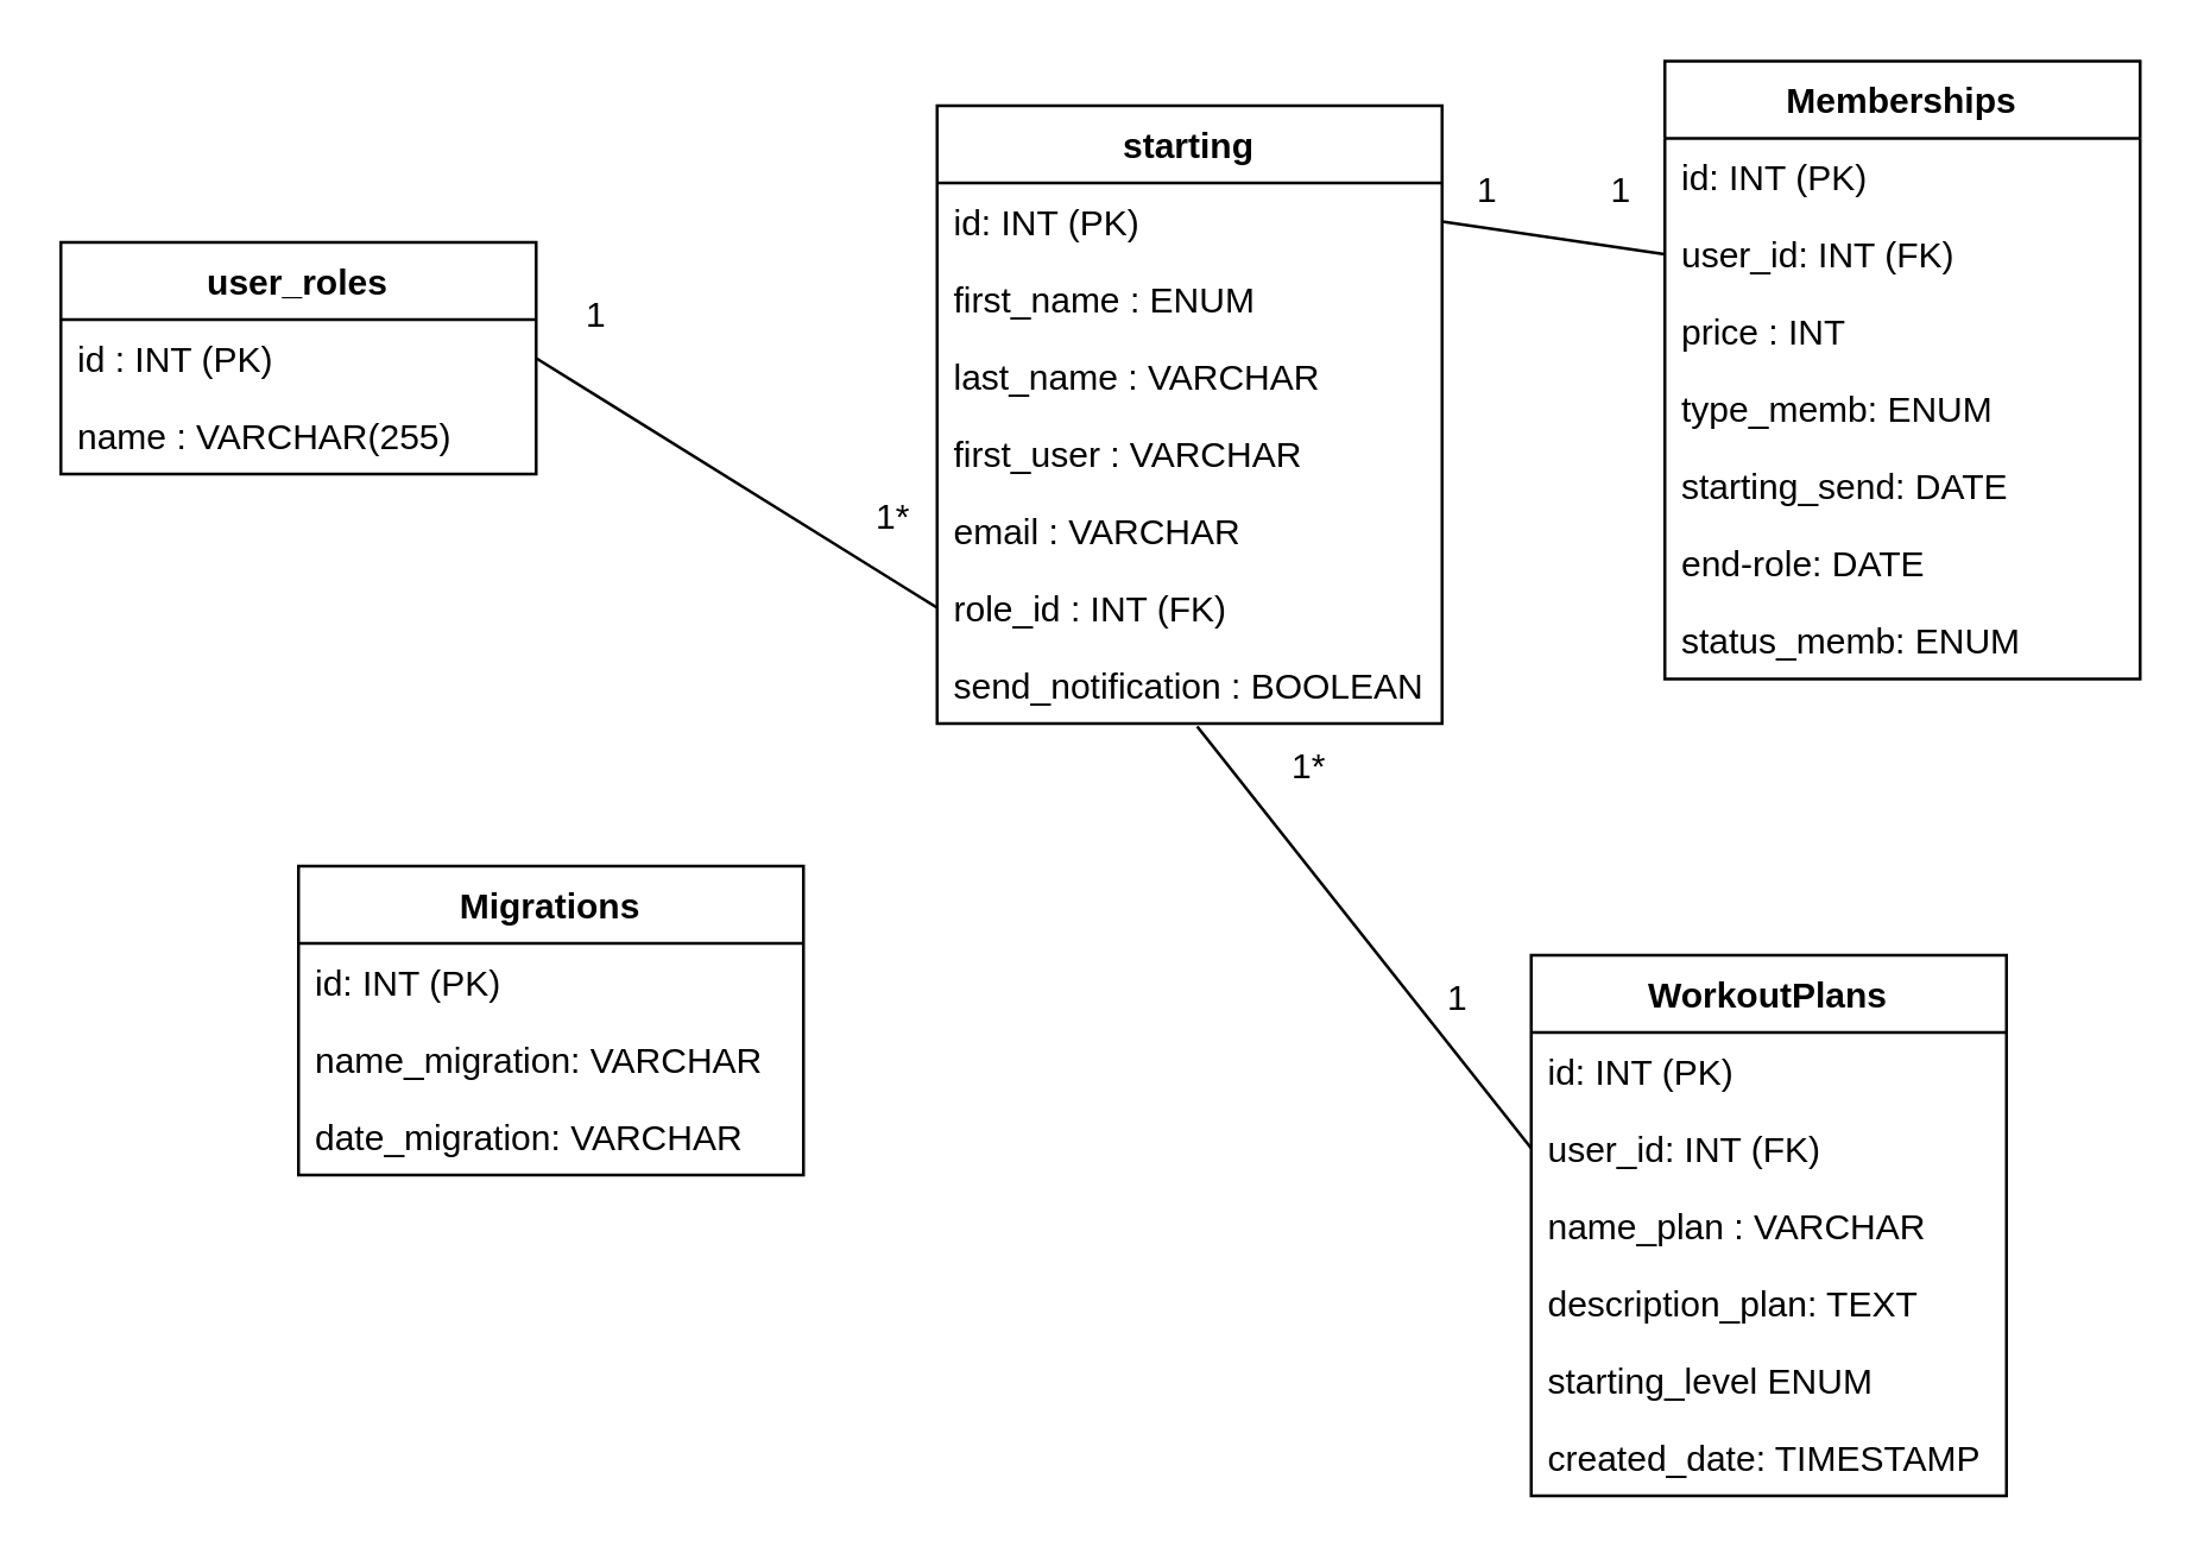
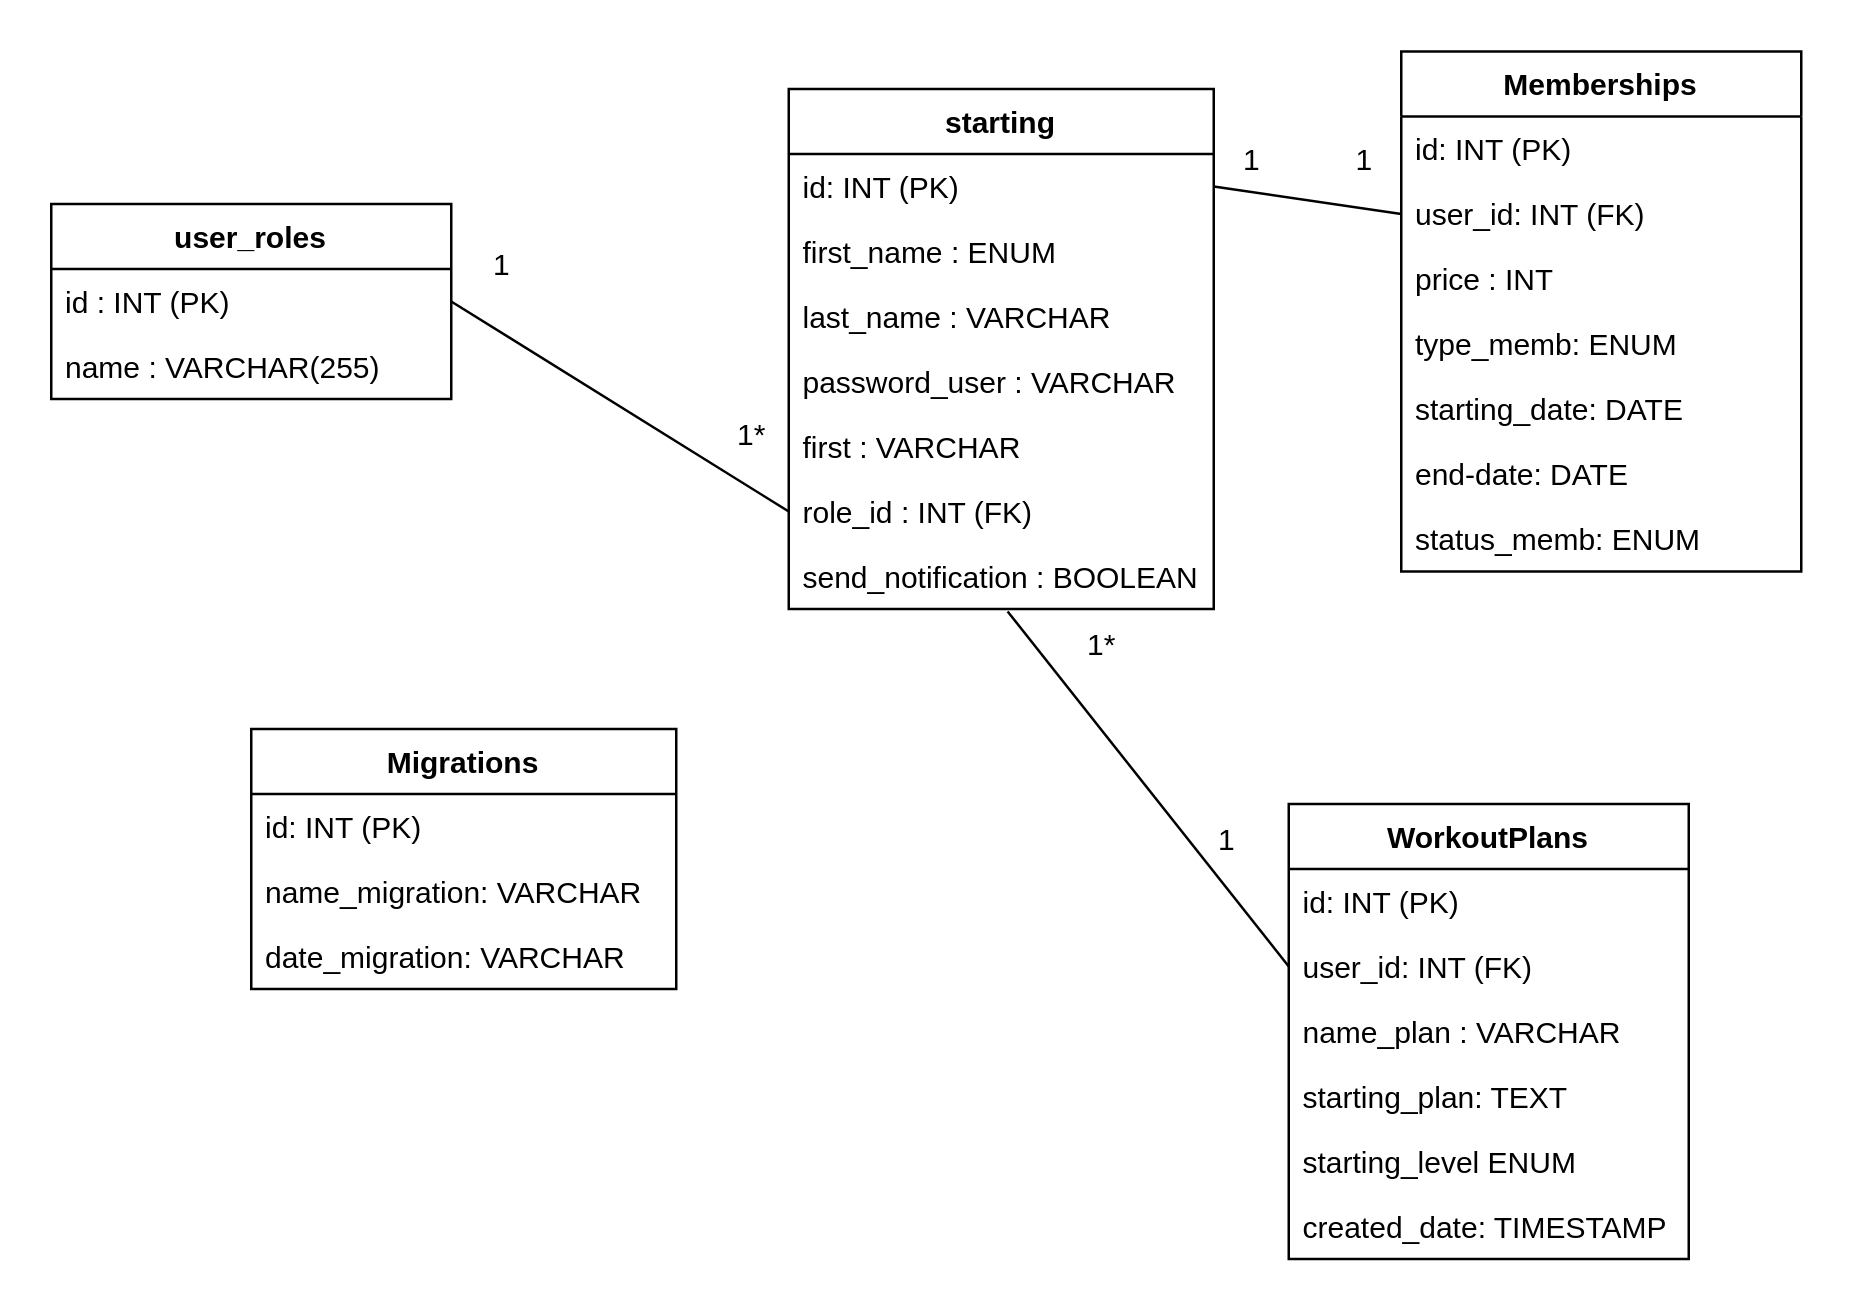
  <mxCell id="0" />
  <mxCell id="1" parent="0" />
  <mxCell id="2" value="user_roles" style="swimlane;fontStyle=1;align=center;verticalAlign=top;childLayout=stackLayout;horizontal=1;startSize=26;horizontalStack=0;resizeParent=1;resizeParentMax=0;resizeLast=0;collapsible=1;marginBottom=0;whiteSpace=wrap;html=1;" parent="1" vertex="1"><mxGeometry x="20" y="81" width="160" height="78" as="geometry" /></mxCell>
  <mxCell id="3" value="id : INT (PK)" style="text;strokeColor=none;fillColor=none;align=left;verticalAlign=top;spacingLeft=4;spacingRight=4;overflow=hidden;rotatable=0;points=[[0,0.5],[1,0.5]];portConstraint=eastwest;whiteSpace=wrap;html=1;" parent="2" vertex="1"><mxGeometry y="26" width="160" height="26" as="geometry" /></mxCell>
  <mxCell id="4" value="name : VARCHAR(255)" style="text;strokeColor=none;fillColor=none;align=left;verticalAlign=top;spacingLeft=4;spacingRight=4;overflow=hidden;rotatable=0;points=[[0,0.5],[1,0.5]];portConstraint=eastwest;whiteSpace=wrap;html=1;" vertex="1" parent="2"><mxGeometry y="52" width="160" height="26" as="geometry" /></mxCell>
  <mxCell id="5" value="starting" style="swimlane;fontStyle=1;align=center;verticalAlign=top;childLayout=stackLayout;horizontal=1;startSize=26;horizontalStack=0;resizeParent=1;resizeParentMax=0;resizeLast=0;collapsible=1;marginBottom=0;whiteSpace=wrap;html=1;" parent="1" vertex="1"><mxGeometry x="315" y="35" width="170" height="208" as="geometry" /></mxCell>
  <mxCell id="6" value="id: INT (PK)" style="text;strokeColor=none;fillColor=none;align=left;verticalAlign=top;spacingLeft=4;spacingRight=4;overflow=hidden;rotatable=0;points=[[0,0.5],[1,0.5]];portConstraint=eastwest;whiteSpace=wrap;html=1;" parent="5" vertex="1"><mxGeometry y="26" width="170" height="26" as="geometry" /></mxCell>
  <mxCell id="7" value="first_name : ENUM" style="text;strokeColor=none;fillColor=none;align=left;verticalAlign=top;spacingLeft=4;spacingRight=4;overflow=hidden;rotatable=0;points=[[0,0.5],[1,0.5]];portConstraint=eastwest;whiteSpace=wrap;html=1;" vertex="1" parent="5"><mxGeometry y="52" width="170" height="26" as="geometry" /></mxCell>
  <mxCell id="8" value="last_name : VARCHAR" style="text;strokeColor=none;fillColor=none;align=left;verticalAlign=top;spacingLeft=4;spacingRight=4;overflow=hidden;rotatable=0;points=[[0,0.5],[1,0.5]];portConstraint=eastwest;whiteSpace=wrap;html=1;" vertex="1" parent="5"><mxGeometry y="78" width="170" height="26" as="geometry" /></mxCell>
- <mxCell id="9" value="first_user : VARCHAR" style="text;strokeColor=none;fillColor=none;align=left;verticalAlign=top;spacingLeft=4;spacingRight=4;overflow=hidden;rotatable=0;points=[[0,0.5],[1,0.5]];portConstraint=eastwest;whiteSpace=wrap;html=1;" vertex="1" parent="5"><mxGeometry y="104" width="170" height="26" as="geometry" /></mxCell>
- <mxCell id="10" value="email : VARCHAR" style="text;strokeColor=none;fillColor=none;align=left;verticalAlign=top;spacingLeft=4;spacingRight=4;overflow=hidden;rotatable=0;points=[[0,0.5],[1,0.5]];portConstraint=eastwest;whiteSpace=wrap;html=1;" vertex="1" parent="5"><mxGeometry y="130" width="170" height="26" as="geometry" /></mxCell>
+ <mxCell id="9" value="password_user : VARCHAR" style="text;strokeColor=none;fillColor=none;align=left;verticalAlign=top;spacingLeft=4;spacingRight=4;overflow=hidden;rotatable=0;points=[[0,0.5],[1,0.5]];portConstraint=eastwest;whiteSpace=wrap;html=1;" vertex="1" parent="5"><mxGeometry y="104" width="170" height="26" as="geometry" /></mxCell>
+ <mxCell id="10" value="first : VARCHAR" style="text;strokeColor=none;fillColor=none;align=left;verticalAlign=top;spacingLeft=4;spacingRight=4;overflow=hidden;rotatable=0;points=[[0,0.5],[1,0.5]];portConstraint=eastwest;whiteSpace=wrap;html=1;" vertex="1" parent="5"><mxGeometry y="130" width="170" height="26" as="geometry" /></mxCell>
  <mxCell id="11" value="role_id : INT (FK)" style="text;strokeColor=none;fillColor=none;align=left;verticalAlign=top;spacingLeft=4;spacingRight=4;overflow=hidden;rotatable=0;points=[[0,0.5],[1,0.5]];portConstraint=eastwest;whiteSpace=wrap;html=1;" vertex="1" parent="5"><mxGeometry y="156" width="170" height="26" as="geometry" /></mxCell>
  <mxCell id="12" value="send_notification : BOOLEAN" style="text;strokeColor=none;fillColor=none;align=left;verticalAlign=top;spacingLeft=4;spacingRight=4;overflow=hidden;rotatable=0;points=[[0,0.5],[1,0.5]];portConstraint=eastwest;whiteSpace=wrap;html=1;" vertex="1" parent="5"><mxGeometry y="182" width="170" height="26" as="geometry" /></mxCell>
  <mxCell id="13" value="WorkoutPlans" style="swimlane;fontStyle=1;align=center;verticalAlign=top;childLayout=stackLayout;horizontal=1;startSize=26;horizontalStack=0;resizeParent=1;resizeParentMax=0;resizeLast=0;collapsible=1;marginBottom=0;whiteSpace=wrap;html=1;" vertex="1" parent="1"><mxGeometry x="515" y="321" width="160" height="182" as="geometry" /></mxCell>
  <mxCell id="14" value="id: INT (PK)" style="text;strokeColor=none;fillColor=none;align=left;verticalAlign=top;spacingLeft=4;spacingRight=4;overflow=hidden;rotatable=0;points=[[0,0.5],[1,0.5]];portConstraint=eastwest;whiteSpace=wrap;html=1;" vertex="1" parent="13"><mxGeometry y="26" width="160" height="26" as="geometry" /></mxCell>
  <mxCell id="15" value="user_id: INT (FK)" style="text;strokeColor=none;fillColor=none;align=left;verticalAlign=top;spacingLeft=4;spacingRight=4;overflow=hidden;rotatable=0;points=[[0,0.5],[1,0.5]];portConstraint=eastwest;whiteSpace=wrap;html=1;" vertex="1" parent="13"><mxGeometry y="52" width="160" height="26" as="geometry" /></mxCell>
  <mxCell id="16" value="name_plan : VARCHAR" style="text;strokeColor=none;fillColor=none;align=left;verticalAlign=top;spacingLeft=4;spacingRight=4;overflow=hidden;rotatable=0;points=[[0,0.5],[1,0.5]];portConstraint=eastwest;whiteSpace=wrap;html=1;" vertex="1" parent="13"><mxGeometry y="78" width="160" height="26" as="geometry" /></mxCell>
- <mxCell id="17" value="description_plan: TEXT" style="text;strokeColor=none;fillColor=none;align=left;verticalAlign=top;spacingLeft=4;spacingRight=4;overflow=hidden;rotatable=0;points=[[0,0.5],[1,0.5]];portConstraint=eastwest;whiteSpace=wrap;html=1;" vertex="1" parent="13"><mxGeometry y="104" width="160" height="26" as="geometry" /></mxCell>
+ <mxCell id="17" value="starting_plan: TEXT" style="text;strokeColor=none;fillColor=none;align=left;verticalAlign=top;spacingLeft=4;spacingRight=4;overflow=hidden;rotatable=0;points=[[0,0.5],[1,0.5]];portConstraint=eastwest;whiteSpace=wrap;html=1;" vertex="1" parent="13"><mxGeometry y="104" width="160" height="26" as="geometry" /></mxCell>
  <mxCell id="18" value="starting_level ENUM" style="text;strokeColor=none;fillColor=none;align=left;verticalAlign=top;spacingLeft=4;spacingRight=4;overflow=hidden;rotatable=0;points=[[0,0.5],[1,0.5]];portConstraint=eastwest;whiteSpace=wrap;html=1;" vertex="1" parent="13"><mxGeometry y="130" width="160" height="26" as="geometry" /></mxCell>
  <mxCell id="19" value="created_date: TIMESTAMP" style="text;strokeColor=none;fillColor=none;align=left;verticalAlign=top;spacingLeft=4;spacingRight=4;overflow=hidden;rotatable=0;points=[[0,0.5],[1,0.5]];portConstraint=eastwest;whiteSpace=wrap;html=1;" vertex="1" parent="13"><mxGeometry y="156" width="160" height="26" as="geometry" /></mxCell>
  <mxCell id="20" value="Memberships" style="swimlane;fontStyle=1;align=center;verticalAlign=top;childLayout=stackLayout;horizontal=1;startSize=26;horizontalStack=0;resizeParent=1;resizeParentMax=0;resizeLast=0;collapsible=1;marginBottom=0;whiteSpace=wrap;html=1;" vertex="1" parent="1"><mxGeometry x="560" y="20" width="160" height="208" as="geometry" /></mxCell>
  <mxCell id="21" value="id: INT (PK)" style="text;strokeColor=none;fillColor=none;align=left;verticalAlign=top;spacingLeft=4;spacingRight=4;overflow=hidden;rotatable=0;points=[[0,0.5],[1,0.5]];portConstraint=eastwest;whiteSpace=wrap;html=1;" vertex="1" parent="20"><mxGeometry y="26" width="160" height="26" as="geometry" /></mxCell>
  <mxCell id="22" value="user_id: INT (FK)" style="text;strokeColor=none;fillColor=none;align=left;verticalAlign=top;spacingLeft=4;spacingRight=4;overflow=hidden;rotatable=0;points=[[0,0.5],[1,0.5]];portConstraint=eastwest;whiteSpace=wrap;html=1;" vertex="1" parent="20"><mxGeometry y="52" width="160" height="26" as="geometry" /></mxCell>
  <mxCell id="23" value="price : INT" style="text;strokeColor=none;fillColor=none;align=left;verticalAlign=top;spacingLeft=4;spacingRight=4;overflow=hidden;rotatable=0;points=[[0,0.5],[1,0.5]];portConstraint=eastwest;whiteSpace=wrap;html=1;" vertex="1" parent="20"><mxGeometry y="78" width="160" height="26" as="geometry" /></mxCell>
  <mxCell id="24" value="type_memb: ENUM" style="text;strokeColor=none;fillColor=none;align=left;verticalAlign=top;spacingLeft=4;spacingRight=4;overflow=hidden;rotatable=0;points=[[0,0.5],[1,0.5]];portConstraint=eastwest;whiteSpace=wrap;html=1;" vertex="1" parent="20"><mxGeometry y="104" width="160" height="26" as="geometry" /></mxCell>
- <mxCell id="25" value="starting_send: DATE" style="text;strokeColor=none;fillColor=none;align=left;verticalAlign=top;spacingLeft=4;spacingRight=4;overflow=hidden;rotatable=0;points=[[0,0.5],[1,0.5]];portConstraint=eastwest;whiteSpace=wrap;html=1;" vertex="1" parent="20"><mxGeometry y="130" width="160" height="26" as="geometry" /></mxCell>
- <mxCell id="26" value="end-role: DATE" style="text;strokeColor=none;fillColor=none;align=left;verticalAlign=top;spacingLeft=4;spacingRight=4;overflow=hidden;rotatable=0;points=[[0,0.5],[1,0.5]];portConstraint=eastwest;whiteSpace=wrap;html=1;" vertex="1" parent="20"><mxGeometry y="156" width="160" height="26" as="geometry" /></mxCell>
+ <mxCell id="25" value="starting_date: DATE" style="text;strokeColor=none;fillColor=none;align=left;verticalAlign=top;spacingLeft=4;spacingRight=4;overflow=hidden;rotatable=0;points=[[0,0.5],[1,0.5]];portConstraint=eastwest;whiteSpace=wrap;html=1;" vertex="1" parent="20"><mxGeometry y="130" width="160" height="26" as="geometry" /></mxCell>
+ <mxCell id="26" value="end-date: DATE" style="text;strokeColor=none;fillColor=none;align=left;verticalAlign=top;spacingLeft=4;spacingRight=4;overflow=hidden;rotatable=0;points=[[0,0.5],[1,0.5]];portConstraint=eastwest;whiteSpace=wrap;html=1;" vertex="1" parent="20"><mxGeometry y="156" width="160" height="26" as="geometry" /></mxCell>
  <mxCell id="27" value="status_memb: ENUM" style="text;strokeColor=none;fillColor=none;align=left;verticalAlign=top;spacingLeft=4;spacingRight=4;overflow=hidden;rotatable=0;points=[[0,0.5],[1,0.5]];portConstraint=eastwest;whiteSpace=wrap;html=1;" vertex="1" parent="20"><mxGeometry y="182" width="160" height="26" as="geometry" /></mxCell>
  <mxCell id="28" value="Migrations" style="swimlane;fontStyle=1;align=center;verticalAlign=top;childLayout=stackLayout;horizontal=1;startSize=26;horizontalStack=0;resizeParent=1;resizeParentMax=0;resizeLast=0;collapsible=1;marginBottom=0;whiteSpace=wrap;html=1;" vertex="1" parent="1"><mxGeometry x="100" y="291" width="170" height="104" as="geometry" /></mxCell>
  <mxCell id="29" value="id: INT (PK)" style="text;strokeColor=none;fillColor=none;align=left;verticalAlign=top;spacingLeft=4;spacingRight=4;overflow=hidden;rotatable=0;points=[[0,0.5],[1,0.5]];portConstraint=eastwest;whiteSpace=wrap;html=1;" vertex="1" parent="28"><mxGeometry y="26" width="170" height="26" as="geometry" /></mxCell>
  <mxCell id="30" value="name_migration: VARCHAR" style="text;strokeColor=none;fillColor=none;align=left;verticalAlign=top;spacingLeft=4;spacingRight=4;overflow=hidden;rotatable=0;points=[[0,0.5],[1,0.5]];portConstraint=eastwest;whiteSpace=wrap;html=1;" vertex="1" parent="28"><mxGeometry y="52" width="170" height="26" as="geometry" /></mxCell>
  <mxCell id="31" value="date_migration: VARCHAR" style="text;strokeColor=none;fillColor=none;align=left;verticalAlign=top;spacingLeft=4;spacingRight=4;overflow=hidden;rotatable=0;points=[[0,0.5],[1,0.5]];portConstraint=eastwest;whiteSpace=wrap;html=1;" vertex="1" parent="28"><mxGeometry y="78" width="170" height="26" as="geometry" /></mxCell>
  <mxCell id="32" value="" style="endArrow=none;html=1;rounded=0;exitX=1;exitY=0.5;exitDx=0;exitDy=0;entryX=0;entryY=0.5;entryDx=0;entryDy=0;" edge="1" parent="1" source="3" target="11"><mxGeometry width="50" height="50" relative="1" as="geometry"><mxPoint x="460" y="-139" as="sourcePoint" /><mxPoint x="510" y="-189" as="targetPoint" /></mxGeometry></mxCell>
  <mxCell id="33" value="1" style="text;html=1;align=center;verticalAlign=middle;resizable=0;points=[];autosize=1;strokeColor=none;fillColor=none;" vertex="1" parent="1"><mxGeometry x="185" y="91" width="30" height="30" as="geometry" /></mxCell>
  <mxCell id="34" value="1*" style="text;html=1;align=center;verticalAlign=middle;resizable=0;points=[];autosize=1;strokeColor=none;fillColor=none;" vertex="1" parent="1"><mxGeometry x="285" y="159" width="30" height="30" as="geometry" /></mxCell>
  <mxCell id="35" value="" style="endArrow=none;html=1;rounded=0;entryX=0;entryY=0.5;entryDx=0;entryDy=0;exitX=1;exitY=0.5;exitDx=0;exitDy=0;" edge="1" parent="1" source="6" target="22"><mxGeometry width="50" height="50" relative="1" as="geometry"><mxPoint x="460" y="261" as="sourcePoint" /><mxPoint x="510" y="211" as="targetPoint" /></mxGeometry></mxCell>
  <mxCell id="36" value="1" style="text;html=1;align=center;verticalAlign=middle;resizable=0;points=[];autosize=1;strokeColor=none;fillColor=none;" vertex="1" parent="1"><mxGeometry x="485" y="49" width="30" height="30" as="geometry" /></mxCell>
  <mxCell id="37" value="" style="endArrow=none;html=1;rounded=0;exitX=0.515;exitY=1.038;exitDx=0;exitDy=0;exitPerimeter=0;entryX=0;entryY=0.5;entryDx=0;entryDy=0;" edge="1" parent="1" source="12" target="15"><mxGeometry width="50" height="50" relative="1" as="geometry"><mxPoint x="460" y="261" as="sourcePoint" /><mxPoint x="510" y="211" as="targetPoint" /></mxGeometry></mxCell>
  <mxCell id="38" value="1" style="text;html=1;align=center;verticalAlign=middle;resizable=0;points=[];autosize=1;strokeColor=none;fillColor=none;" vertex="1" parent="1"><mxGeometry x="530" y="49" width="30" height="30" as="geometry" /></mxCell>
  <mxCell id="39" value="1*" style="text;html=1;align=center;verticalAlign=middle;resizable=0;points=[];autosize=1;strokeColor=none;fillColor=none;" vertex="1" parent="1"><mxGeometry x="425" y="243" width="30" height="30" as="geometry" /></mxCell>
  <mxCell id="40" value="1" style="text;html=1;align=center;verticalAlign=middle;resizable=0;points=[];autosize=1;strokeColor=none;fillColor=none;" vertex="1" parent="1"><mxGeometry x="475" y="321" width="30" height="30" as="geometry" /></mxCell>
